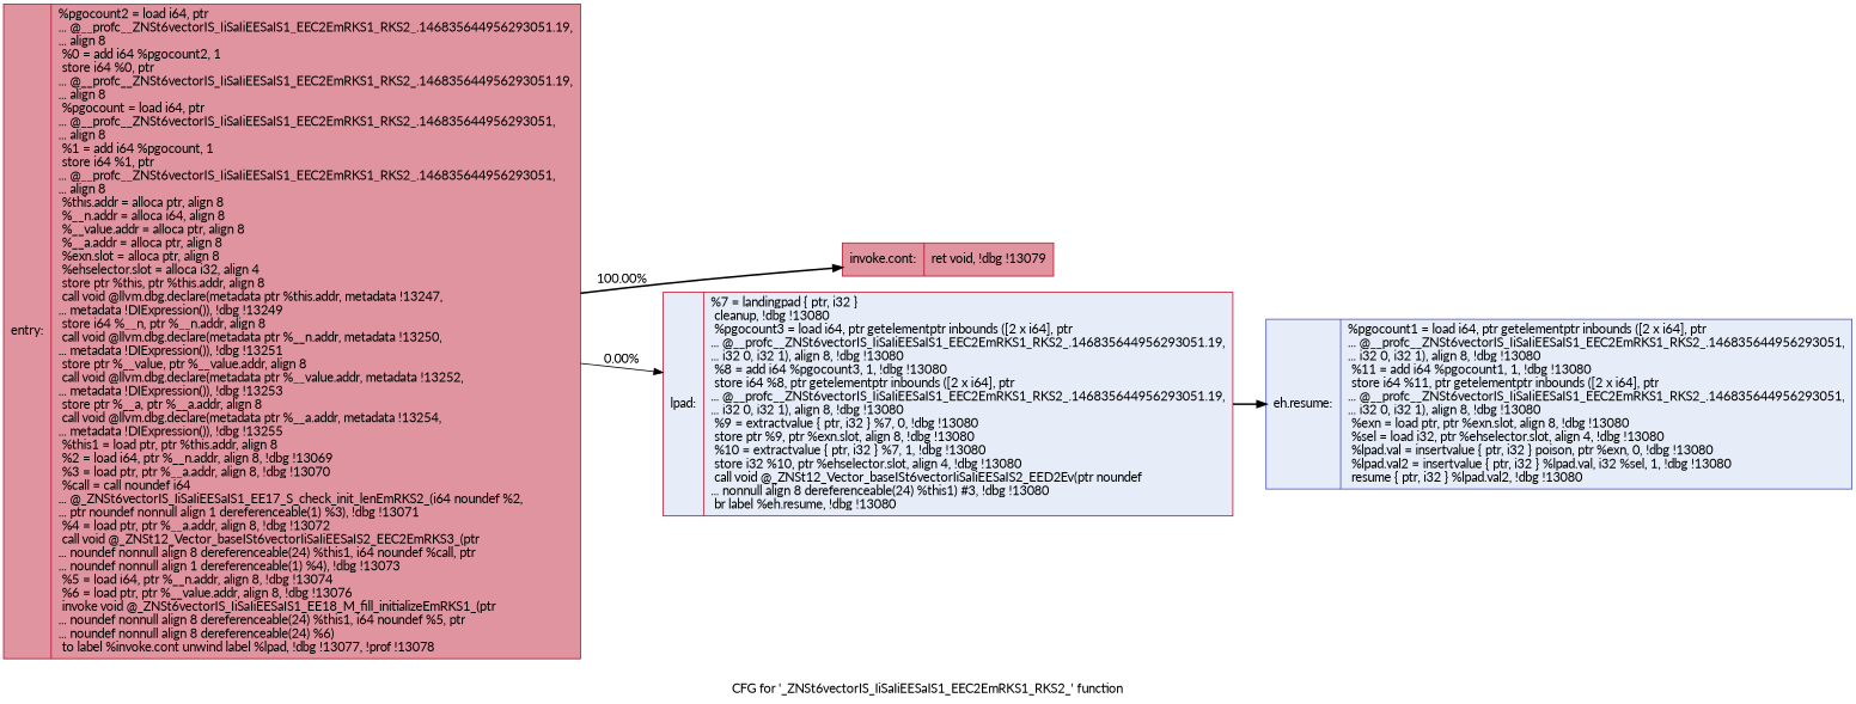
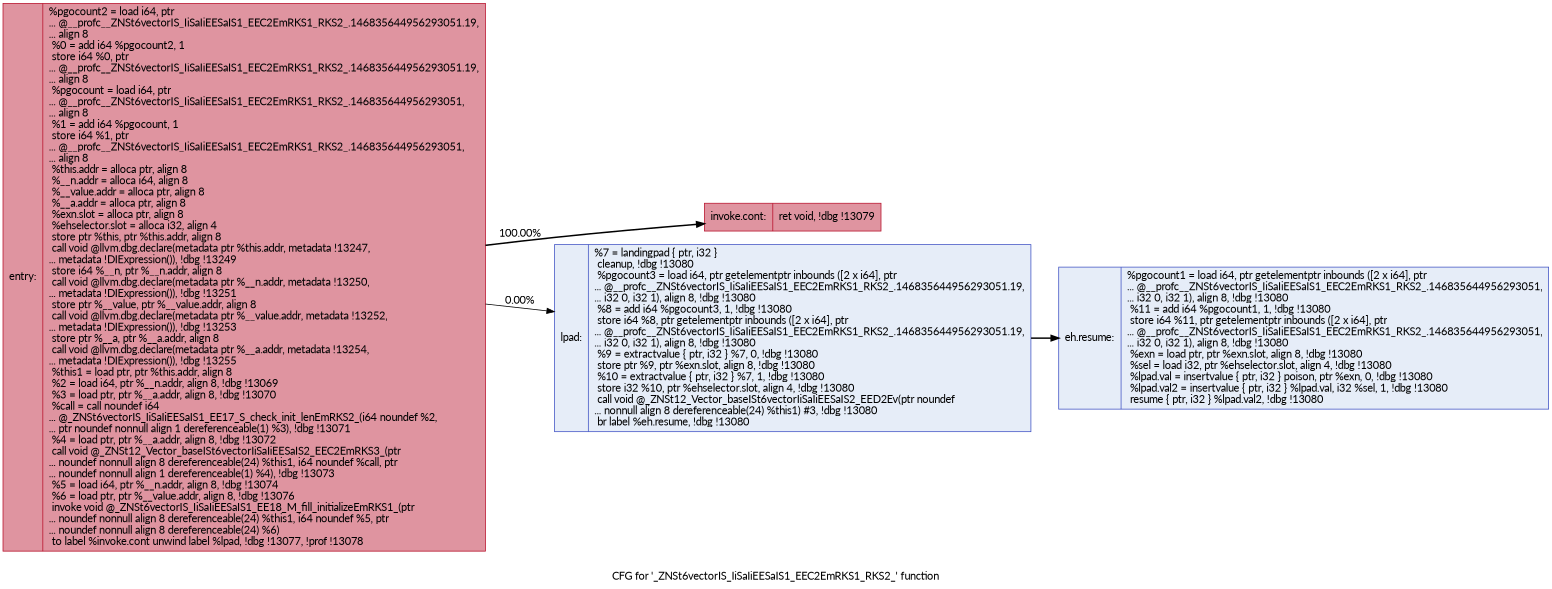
  digraph {
    label="CFG for '_ZNSt6vectorIS_IiSaIiEESaIS1_EEC2EmRKS1_RKS2_' function"
    rankdir=LR
    fontname=Lato
    node [color="#b70d28ff" fillcolor="#b70d2870" fontname=Lato shape=record style=filled]
    edge [fontname=Lato]
    n1 [label="{entry:\l|  %pgocount2 = load i64, ptr\l... @__profc__ZNSt6vectorIS_IiSaIiEESaIS1_EEC2EmRKS1_RKS2_.146835644956293051.19,\l... align 8\l  %0 = add i64 %pgocount2, 1\l  store i64 %0, ptr\l... @__profc__ZNSt6vectorIS_IiSaIiEESaIS1_EEC2EmRKS1_RKS2_.146835644956293051.19,\l... align 8\l  %pgocount = load i64, ptr\l... @__profc__ZNSt6vectorIS_IiSaIiEESaIS1_EEC2EmRKS1_RKS2_.146835644956293051,\l... align 8\l  %1 = add i64 %pgocount, 1\l  store i64 %1, ptr\l... @__profc__ZNSt6vectorIS_IiSaIiEESaIS1_EEC2EmRKS1_RKS2_.146835644956293051,\l... align 8\l  %this.addr = alloca ptr, align 8\l  %__n.addr = alloca i64, align 8\l  %__value.addr = alloca ptr, align 8\l  %__a.addr = alloca ptr, align 8\l  %exn.slot = alloca ptr, align 8\l  %ehselector.slot = alloca i32, align 4\l  store ptr %this, ptr %this.addr, align 8\l  call void @llvm.dbg.declare(metadata ptr %this.addr, metadata !13247,\l... metadata !DIExpression()), !dbg !13249\l  store i64 %__n, ptr %__n.addr, align 8\l  call void @llvm.dbg.declare(metadata ptr %__n.addr, metadata !13250,\l... metadata !DIExpression()), !dbg !13251\l  store ptr %__value, ptr %__value.addr, align 8\l  call void @llvm.dbg.declare(metadata ptr %__value.addr, metadata !13252,\l... metadata !DIExpression()), !dbg !13253\l  store ptr %__a, ptr %__a.addr, align 8\l  call void @llvm.dbg.declare(metadata ptr %__a.addr, metadata !13254,\l... metadata !DIExpression()), !dbg !13255\l  %this1 = load ptr, ptr %this.addr, align 8\l  %2 = load i64, ptr %__n.addr, align 8, !dbg !13069\l  %3 = load ptr, ptr %__a.addr, align 8, !dbg !13070\l  %call = call noundef i64\l... @_ZNSt6vectorIS_IiSaIiEESaIS1_EE17_S_check_init_lenEmRKS2_(i64 noundef %2,\l... ptr noundef nonnull align 1 dereferenceable(1) %3), !dbg !13071\l  %4 = load ptr, ptr %__a.addr, align 8, !dbg !13072\l  call void @_ZNSt12_Vector_baseISt6vectorIiSaIiEESaIS2_EEC2EmRKS3_(ptr\l... noundef nonnull align 8 dereferenceable(24) %this1, i64 noundef %call, ptr\l... noundef nonnull align 1 dereferenceable(1) %4), !dbg !13073\l  %5 = load i64, ptr %__n.addr, align 8, !dbg !13074\l  %6 = load ptr, ptr %__value.addr, align 8, !dbg !13076\l  invoke void @_ZNSt6vectorIS_IiSaIiEESaIS1_EE18_M_fill_initializeEmRKS1_(ptr\l... noundef nonnull align 8 dereferenceable(24) %this1, i64 noundef %5, ptr\l... noundef nonnull align 8 dereferenceable(24) %6)\l          to label %invoke.cont unwind label %lpad, !dbg !13077, !prof !13078\l}"]
    n2 [label="{invoke.cont:\l|  ret void, !dbg !13079\l}"]
-   n3 [fillcolor="#c7d7f070" label="{lpad:\l|  %7 = landingpad \{ ptr, i32 \}\l          cleanup, !dbg !13080\l  %pgocount3 = load i64, ptr getelementptr inbounds ([2 x i64], ptr\l... @__profc__ZNSt6vectorIS_IiSaIiEESaIS1_EEC2EmRKS1_RKS2_.146835644956293051.19,\l... i32 0, i32 1), align 8, !dbg !13080\l  %8 = add i64 %pgocount3, 1, !dbg !13080\l  store i64 %8, ptr getelementptr inbounds ([2 x i64], ptr\l... @__profc__ZNSt6vectorIS_IiSaIiEESaIS1_EEC2EmRKS1_RKS2_.146835644956293051.19,\l... i32 0, i32 1), align 8, !dbg !13080\l  %9 = extractvalue \{ ptr, i32 \} %7, 0, !dbg !13080\l  store ptr %9, ptr %exn.slot, align 8, !dbg !13080\l  %10 = extractvalue \{ ptr, i32 \} %7, 1, !dbg !13080\l  store i32 %10, ptr %ehselector.slot, align 4, !dbg !13080\l  call void @_ZNSt12_Vector_baseISt6vectorIiSaIiEESaIS2_EED2Ev(ptr noundef\l... nonnull align 8 dereferenceable(24) %this1) #3, !dbg !13080\l  br label %eh.resume, !dbg !13080\l}"]
+   n3 [color="#3d50c3ff" fillcolor="#c7d7f070" label="{lpad:\l|  %7 = landingpad \{ ptr, i32 \}\l          cleanup, !dbg !13080\l  %pgocount3 = load i64, ptr getelementptr inbounds ([2 x i64], ptr\l... @__profc__ZNSt6vectorIS_IiSaIiEESaIS1_EEC2EmRKS1_RKS2_.146835644956293051.19,\l... i32 0, i32 1), align 8, !dbg !13080\l  %8 = add i64 %pgocount3, 1, !dbg !13080\l  store i64 %8, ptr getelementptr inbounds ([2 x i64], ptr\l... @__profc__ZNSt6vectorIS_IiSaIiEESaIS1_EEC2EmRKS1_RKS2_.146835644956293051.19,\l... i32 0, i32 1), align 8, !dbg !13080\l  %9 = extractvalue \{ ptr, i32 \} %7, 0, !dbg !13080\l  store ptr %9, ptr %exn.slot, align 8, !dbg !13080\l  %10 = extractvalue \{ ptr, i32 \} %7, 1, !dbg !13080\l  store i32 %10, ptr %ehselector.slot, align 4, !dbg !13080\l  call void @_ZNSt12_Vector_baseISt6vectorIiSaIiEESaIS2_EED2Ev(ptr noundef\l... nonnull align 8 dereferenceable(24) %this1) #3, !dbg !13080\l  br label %eh.resume, !dbg !13080\l}"]
    n4 [color="#3d50c3ff" fillcolor="#c7d7f070" label="{eh.resume:\l|  %pgocount1 = load i64, ptr getelementptr inbounds ([2 x i64], ptr\l... @__profc__ZNSt6vectorIS_IiSaIiEESaIS1_EEC2EmRKS1_RKS2_.146835644956293051,\l... i32 0, i32 1), align 8, !dbg !13080\l  %11 = add i64 %pgocount1, 1, !dbg !13080\l  store i64 %11, ptr getelementptr inbounds ([2 x i64], ptr\l... @__profc__ZNSt6vectorIS_IiSaIiEESaIS1_EEC2EmRKS1_RKS2_.146835644956293051,\l... i32 0, i32 1), align 8, !dbg !13080\l  %exn = load ptr, ptr %exn.slot, align 8, !dbg !13080\l  %sel = load i32, ptr %ehselector.slot, align 4, !dbg !13080\l  %lpad.val = insertvalue \{ ptr, i32 \} poison, ptr %exn, 0, !dbg !13080\l  %lpad.val2 = insertvalue \{ ptr, i32 \} %lpad.val, i32 %sel, 1, !dbg !13080\l  resume \{ ptr, i32 \} %lpad.val2, !dbg !13080\l}"]
    n1 -> n2 [label="100.00%" penwidth=2.00]
    n1 -> n3 [label="0.00%" penwidth=1.00]
    n3 -> n4 [penwidth=2]
  }
